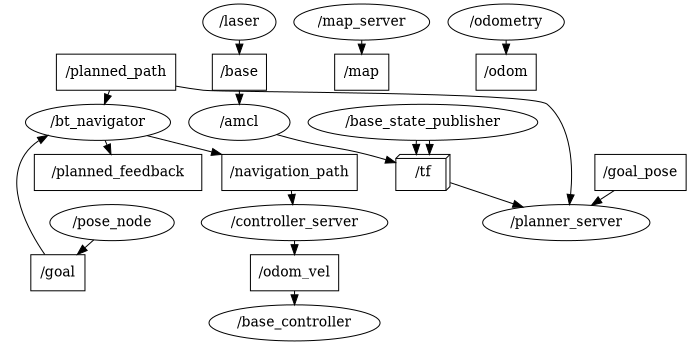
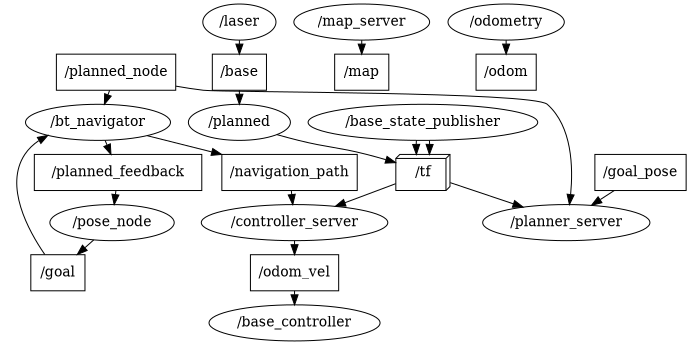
  digraph {
    compound=True
    fontname="DejaVu Serif"
    rank=same
    rankdir=TB
    ranksep=0.2
    node [fontname="DejaVu Serif" shape=ellipse]
    edge [fontname="DejaVu Serif" penwidth=1]
    n1 [height=0.5 label="/goal_pose" shape=box width=1.2639]
    n2 [height=0.5 label="/planner_server" width=2.3109]
-   n3 [height=0.5 label="/planned_path" shape=box width=1.625]
+   n3 [height=0.5 label="/planned_node" shape=box width=1.625]
    n4 [height=0.5 label="/bt_navigator" width=2.004]
    n5 [height=0.5 label="/navigation_path" shape=box width=1.875]
    n6 [height=0.5 label="/planned_feedback" shape=box width=2.3194]
    n7 [height=0.5 label="/controller_server" width=2.5817]
    n8 [height=0.5 label="/pose_node" width=1.7151]
    n9 [height=0.5 label="/odom_vel" shape=box width=1.0972]
    n10 [height=0.5 label="/base_controller" width=2.3651]
    n11 [height=0.5 label="/map" shape=box width=0.75]
-   n12 [height=0.5 label="/amcl" width=0.99297]
+   n12 [height=0.5 label="/planned" width=0.99297]
    n13 [height=0.5 label="/tf" shape=box3d width=0.75]
    n14 [height=0.5 label="/odom" shape=box width=0.83333]
    n15 [height=0.5 label="/goal" shape=box width=0.75]
    n16 [height=0.5 label="/base" shape=box width=0.75]
    n17 [height=0.5 label="/base_state_publisher" width=3.1775]
    n18 [height=0.5 label="/laser" width=1.011]
    n19 [height=0.5 label="/map_server" width=1.8776]
    n20 [height=0.5 label="/odometry" width=1.6068]
    n1 -> n2
    n3 -> n2
    n3 -> n4
    n4 -> n5
    n4 -> n6
    n5 -> n7
+   n6 -> n8
    n7 -> n9
    n8 -> n15
    n9 -> n10
    n12 -> n13
    n13 -> n2
+   n13 -> n7
    n15 -> n4
    n16 -> n12
    n17 -> n13
    n17 -> n13
    n18 -> n16
    n19 -> n11
    n20 -> n14
  }
